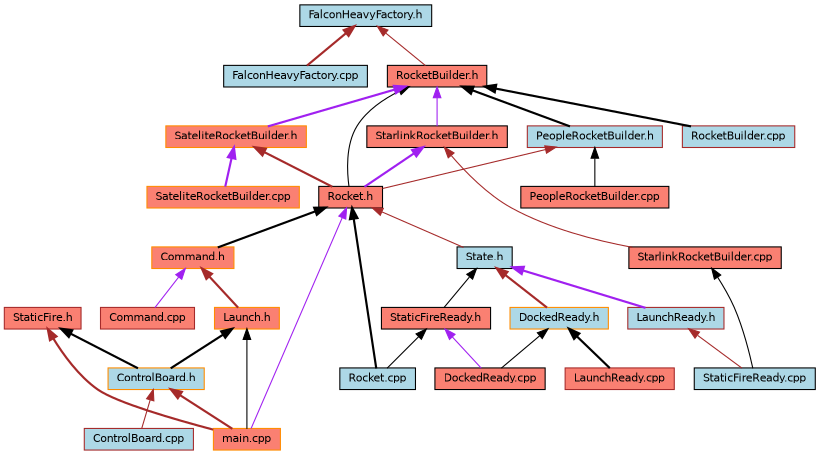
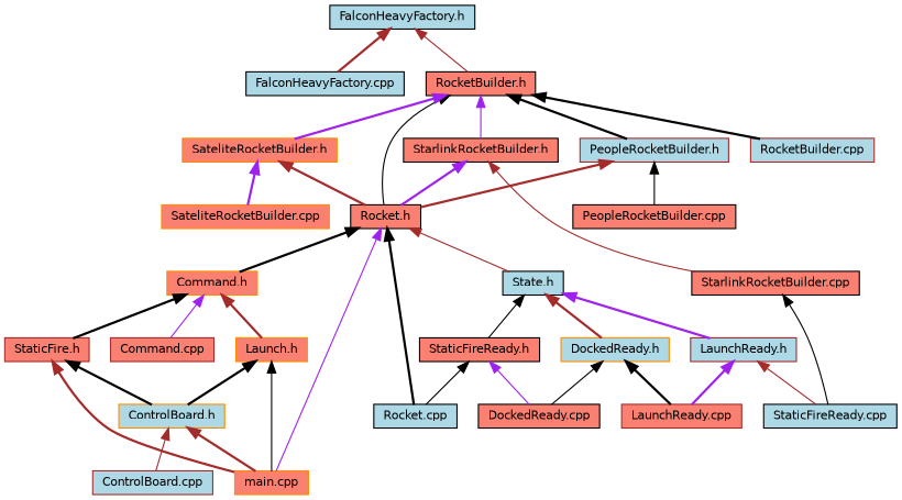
  digraph {
    fontname="DejaVu Sans"
    node [color=black fillcolor=salmon fontname="DejaVu Sans" fontsize=10 shape=record style=filled]
    edge [color=black dir=back fontname="DejaVu Sans" fontsize=10 labelfontname=Helvetica labelfontsize=10 style=bold]
    n1 [fillcolor=lightblue fontcolor=black height=0.2 label="FalconHeavyFactory.h" width=0.4]
    n2 [fillcolor=lightblue height=0.2 label="FalconHeavyFactory.cpp" width=0.4]
    n3 [height=0.2 label="RocketBuilder.h" width=0.4]
    n4 [color=brown fillcolor=lightblue height=0.2 label="PeopleRocketBuilder.h" width=0.4]
    n5 [height=0.2 label="Rocket.h" width=0.4]
    n6 [color=brown fillcolor=lightblue height=0.2 label="RocketBuilder.cpp" width=0.4]
    n7 [color=darkorange height=0.2 label="SateliteRocketBuilder.h" width=0.4]
    n8 [height=0.2 label="StarlinkRocketBuilder.h" width=0.4]
    n9 [height=0.2 label="PeopleRocketBuilder.cpp" width=0.4]
    n10 [color=darkorange height=0.2 label="Command.h" width=0.4]
    n11 [color=darkorange height=0.2 label="main.cpp" width=0.4]
    n12 [fillcolor=lightblue height=0.2 label="Rocket.cpp" width=0.4]
    n13 [fillcolor=lightblue height=0.2 label="State.h" width=0.4]
    n14 [color=darkorange height=0.2 label="SateliteRocketBuilder.cpp" width=0.4]
    n15 [height=0.2 label="StarlinkRocketBuilder.cpp" width=0.4]
    n16 [color=brown height=0.2 label="Command.cpp" width=0.4]
    n17 [color=darkorange height=0.2 label="Launch.h" width=0.4]
    n18 [color=brown height=0.2 label="StaticFire.h" width=0.4]
    n19 [color=darkorange fillcolor=lightblue height=0.2 label="DockedReady.h" width=0.4]
    n20 [color=brown fillcolor=lightblue height=0.2 label="LaunchReady.h" width=0.4]
    n21 [height=0.2 label="StaticFireReady.h" width=0.4]
    n22 [color=darkorange fillcolor=lightblue height=0.2 label="ControlBoard.h" width=0.4]
    n23 [color=brown fillcolor=lightblue height=0.2 label="ControlBoard.cpp" width=0.4]
    n24 [height=0.2 label="DockedReady.cpp" width=0.4]
    n25 [color=brown height=0.2 label="LaunchReady.cpp" width=0.4]
    n26 [fillcolor=lightblue height=0.2 label="StaticFireReady.cpp" width=0.4]
    n1 -> n2 [color=brown]
    n1 -> n3 [color=brown style=solid]
    n3 -> n4
    n3 -> n5 [style=solid]
    n3 -> n6
    n3 -> n7 [color=purple]
    n3 -> n8 [color=purple style=solid]
-   n4 -> n5 [color=brown style=solid]
+   n4 -> n5 [color=brown]
    n4 -> n9 [style=solid]
    n5 -> n10
    n5 -> n11 [color=purple style=solid]
    n5 -> n12
    n5 -> n13 [color=brown style=solid]
    n7 -> n5 [color=brown]
    n7 -> n14 [color=purple]
    n8 -> n5 [color=purple]
    n8 -> n15 [color=brown style=solid]
    n10 -> n16 [color=purple style=solid]
    n10 -> n17 [color=brown]
+   n10 -> n18
    n13 -> n19 [color=brown]
    n13 -> n20 [color=purple]
    n13 -> n21 [style=solid]
    n15 -> n26 [style=solid]
    n17 -> n11 [style=solid]
    n17 -> n22
    n18 -> n11 [color=brown]
    n18 -> n22
    n19 -> n24 [style=solid]
    n19 -> n25
+   n20 -> n25 [color=purple]
    n20 -> n26 [color=brown style=solid]
    n21 -> n12 [style=solid]
    n21 -> n24 [color=purple style=solid]
    n22 -> n11 [color=brown]
    n22 -> n23 [color=brown style=solid]
  }
